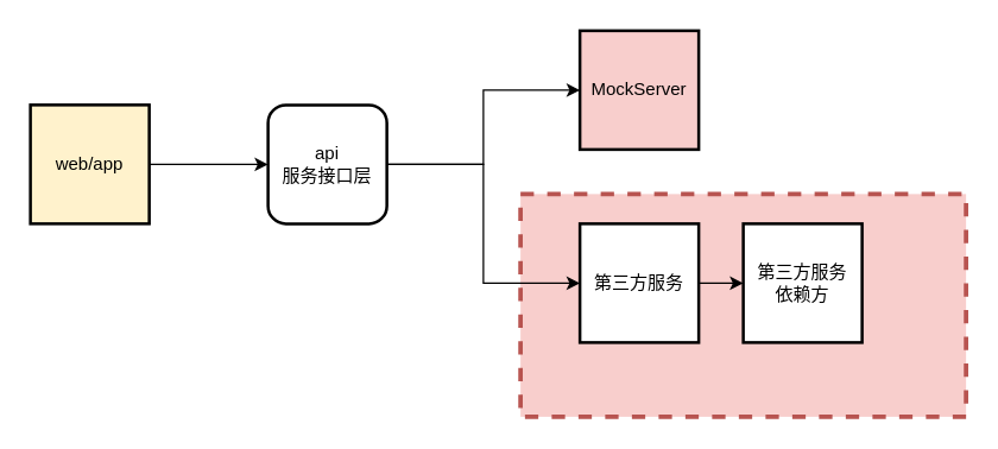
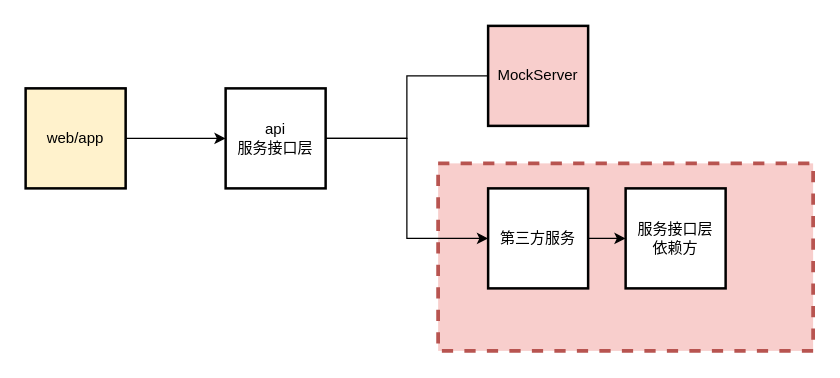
  <mxCell id="0" />
  <mxCell id="1" parent="0" />
  <mxCell id="2" value="" style="rounded=0;whiteSpace=wrap;html=1;dashed=1;strokeWidth=3;fillColor=#f8cecc;strokeColor=#b85450;" vertex="1" parent="1"><mxGeometry x="350" y="130" width="300" height="150" as="geometry" /></mxCell>
  <mxCell id="3" style="edgeStyle=orthogonalEdgeStyle;rounded=0;orthogonalLoop=1;jettySize=auto;html=1;exitX=1;exitY=0.5;exitDx=0;exitDy=0;entryX=0;entryY=0.5;entryDx=0;entryDy=0;" edge="1" parent="1" source="4" target="7"><mxGeometry relative="1" as="geometry" /></mxCell>
  <mxCell id="4" value="" style="whiteSpace=wrap;html=1;aspect=fixed;" vertex="1" parent="1"><mxGeometry x="20" y="70" width="80" height="80" as="geometry" /></mxCell>
- <mxCell id="5" style="edgeStyle=orthogonalEdgeStyle;rounded=0;orthogonalLoop=1;jettySize=auto;html=1;exitX=1;exitY=0.5;exitDx=0;exitDy=0;entryX=0;entryY=0.5;entryDx=0;entryDy=0;" edge="1" parent="1" source="7" target="8"><mxGeometry relative="1" as="geometry" /></mxCell>
+ <mxCell id="5" style="edgeStyle=orthogonalEdgeStyle;rounded=0;orthogonalLoop=1;jettySize=auto;html=1;exitX=1;exitY=0.5;exitDx=0;exitDy=0;entryX=0;entryY=0.5;entryDx=0;entryDy=0;endArrow=none;" edge="1" parent="1" source="7" target="8"><mxGeometry relative="1" as="geometry" /></mxCell>
  <mxCell id="6" style="edgeStyle=orthogonalEdgeStyle;rounded=0;orthogonalLoop=1;jettySize=auto;html=1;exitX=1;exitY=0.5;exitDx=0;exitDy=0;" edge="1" parent="1" source="7" target="11"><mxGeometry relative="1" as="geometry" /></mxCell>
- <mxCell id="7" value="api&lt;br&gt;服务接口层" style="whiteSpace=wrap;html=1;aspect=fixed;strokeWidth=2;rounded=1;" vertex="1" parent="1"><mxGeometry x="180" y="70" width="80" height="80" as="geometry" /></mxCell>
+ <mxCell id="7" value="api&lt;br&gt;服务接口层" style="whiteSpace=wrap;html=1;aspect=fixed;strokeWidth=2;" vertex="1" parent="1"><mxGeometry x="180" y="70" width="80" height="80" as="geometry" /></mxCell>
  <mxCell id="8" value="MockServer" style="whiteSpace=wrap;html=1;aspect=fixed;strokeWidth=2;fillColor=#f8cecc;" vertex="1" parent="1"><mxGeometry x="390" y="20" width="80" height="80" as="geometry" /></mxCell>
- <mxCell id="9" value="第三方服务&lt;br&gt;依赖方" style="whiteSpace=wrap;html=1;aspect=fixed;strokeWidth=2;" vertex="1" parent="1"><mxGeometry x="500" y="150" width="80" height="80" as="geometry" /></mxCell>
+ <mxCell id="9" value="服务接口层&lt;br&gt;依赖方" style="whiteSpace=wrap;html=1;aspect=fixed;strokeWidth=2;" vertex="1" parent="1"><mxGeometry x="500" y="150" width="80" height="80" as="geometry" /></mxCell>
  <mxCell id="10" style="edgeStyle=orthogonalEdgeStyle;rounded=0;orthogonalLoop=1;jettySize=auto;html=1;exitX=1;exitY=0.5;exitDx=0;exitDy=0;entryX=0;entryY=0.5;entryDx=0;entryDy=0;" edge="1" parent="1" source="11" target="9"><mxGeometry relative="1" as="geometry" /></mxCell>
  <mxCell id="11" value="第三方服务&lt;br&gt;" style="whiteSpace=wrap;html=1;aspect=fixed;strokeWidth=2;" vertex="1" parent="1"><mxGeometry x="390" y="150" width="80" height="80" as="geometry" /></mxCell>
  <mxCell id="12" value="web/app" style="whiteSpace=wrap;html=1;aspect=fixed;strokeWidth=2;fillColor=#fff2cc;" vertex="1" parent="1"><mxGeometry x="20" y="70" width="80" height="80" as="geometry" /></mxCell>
